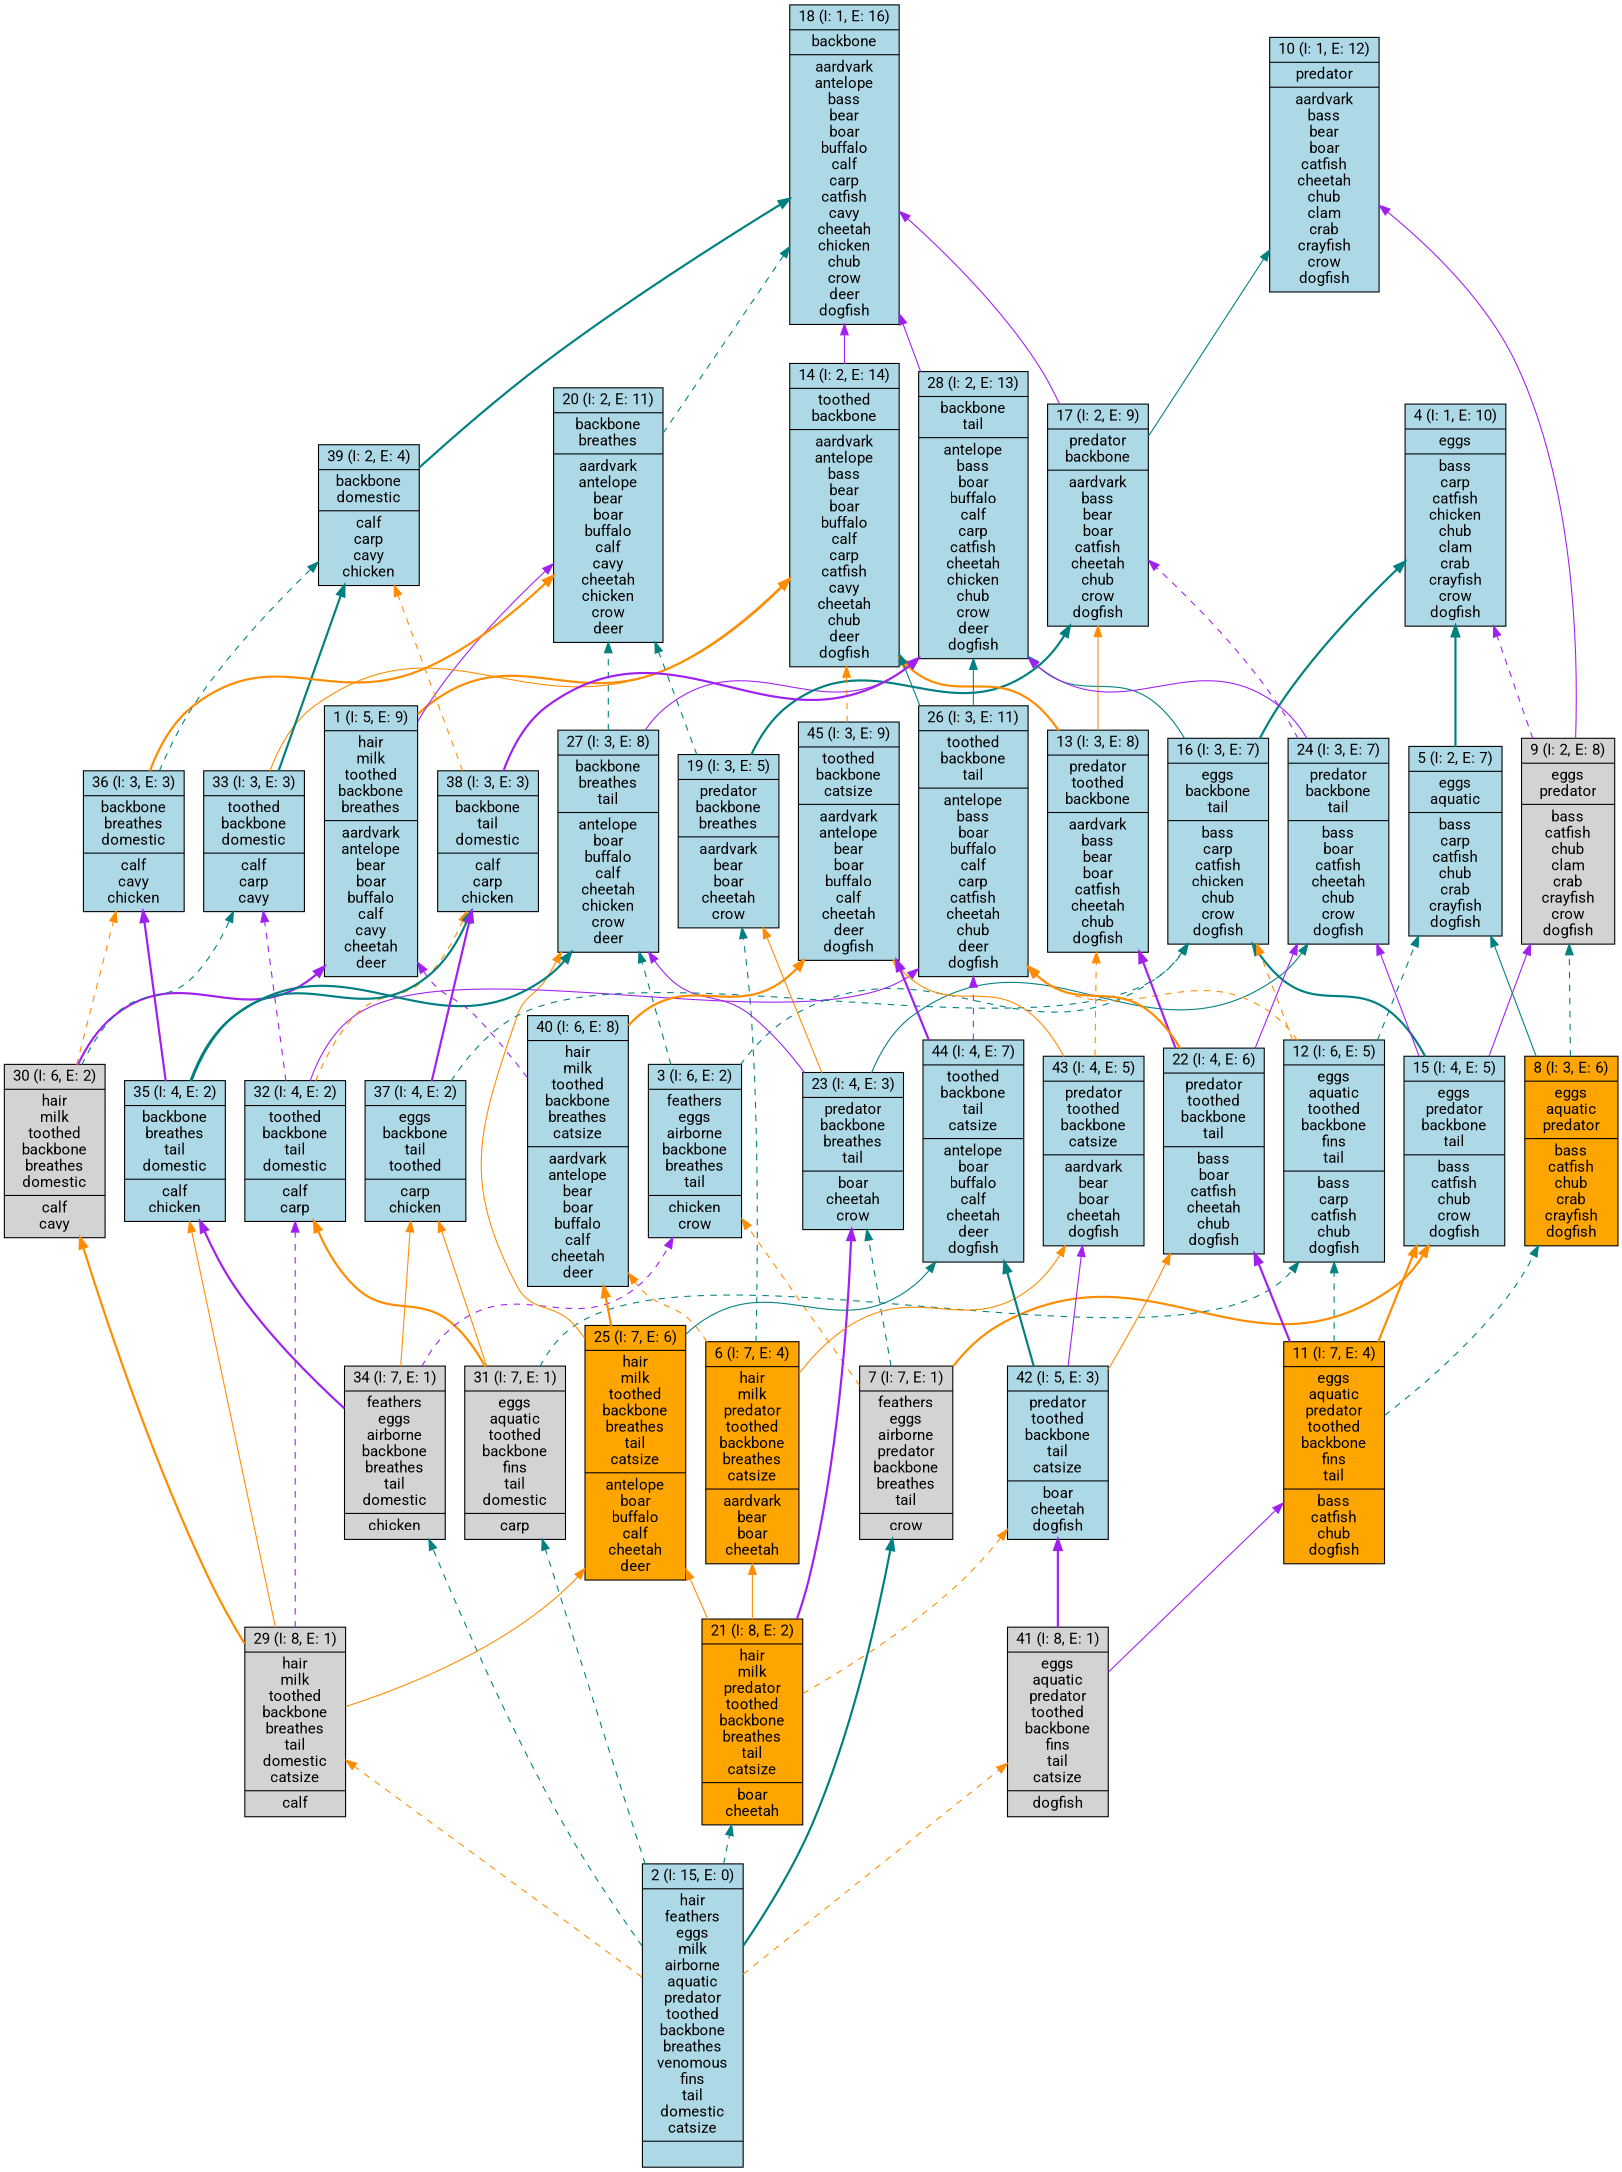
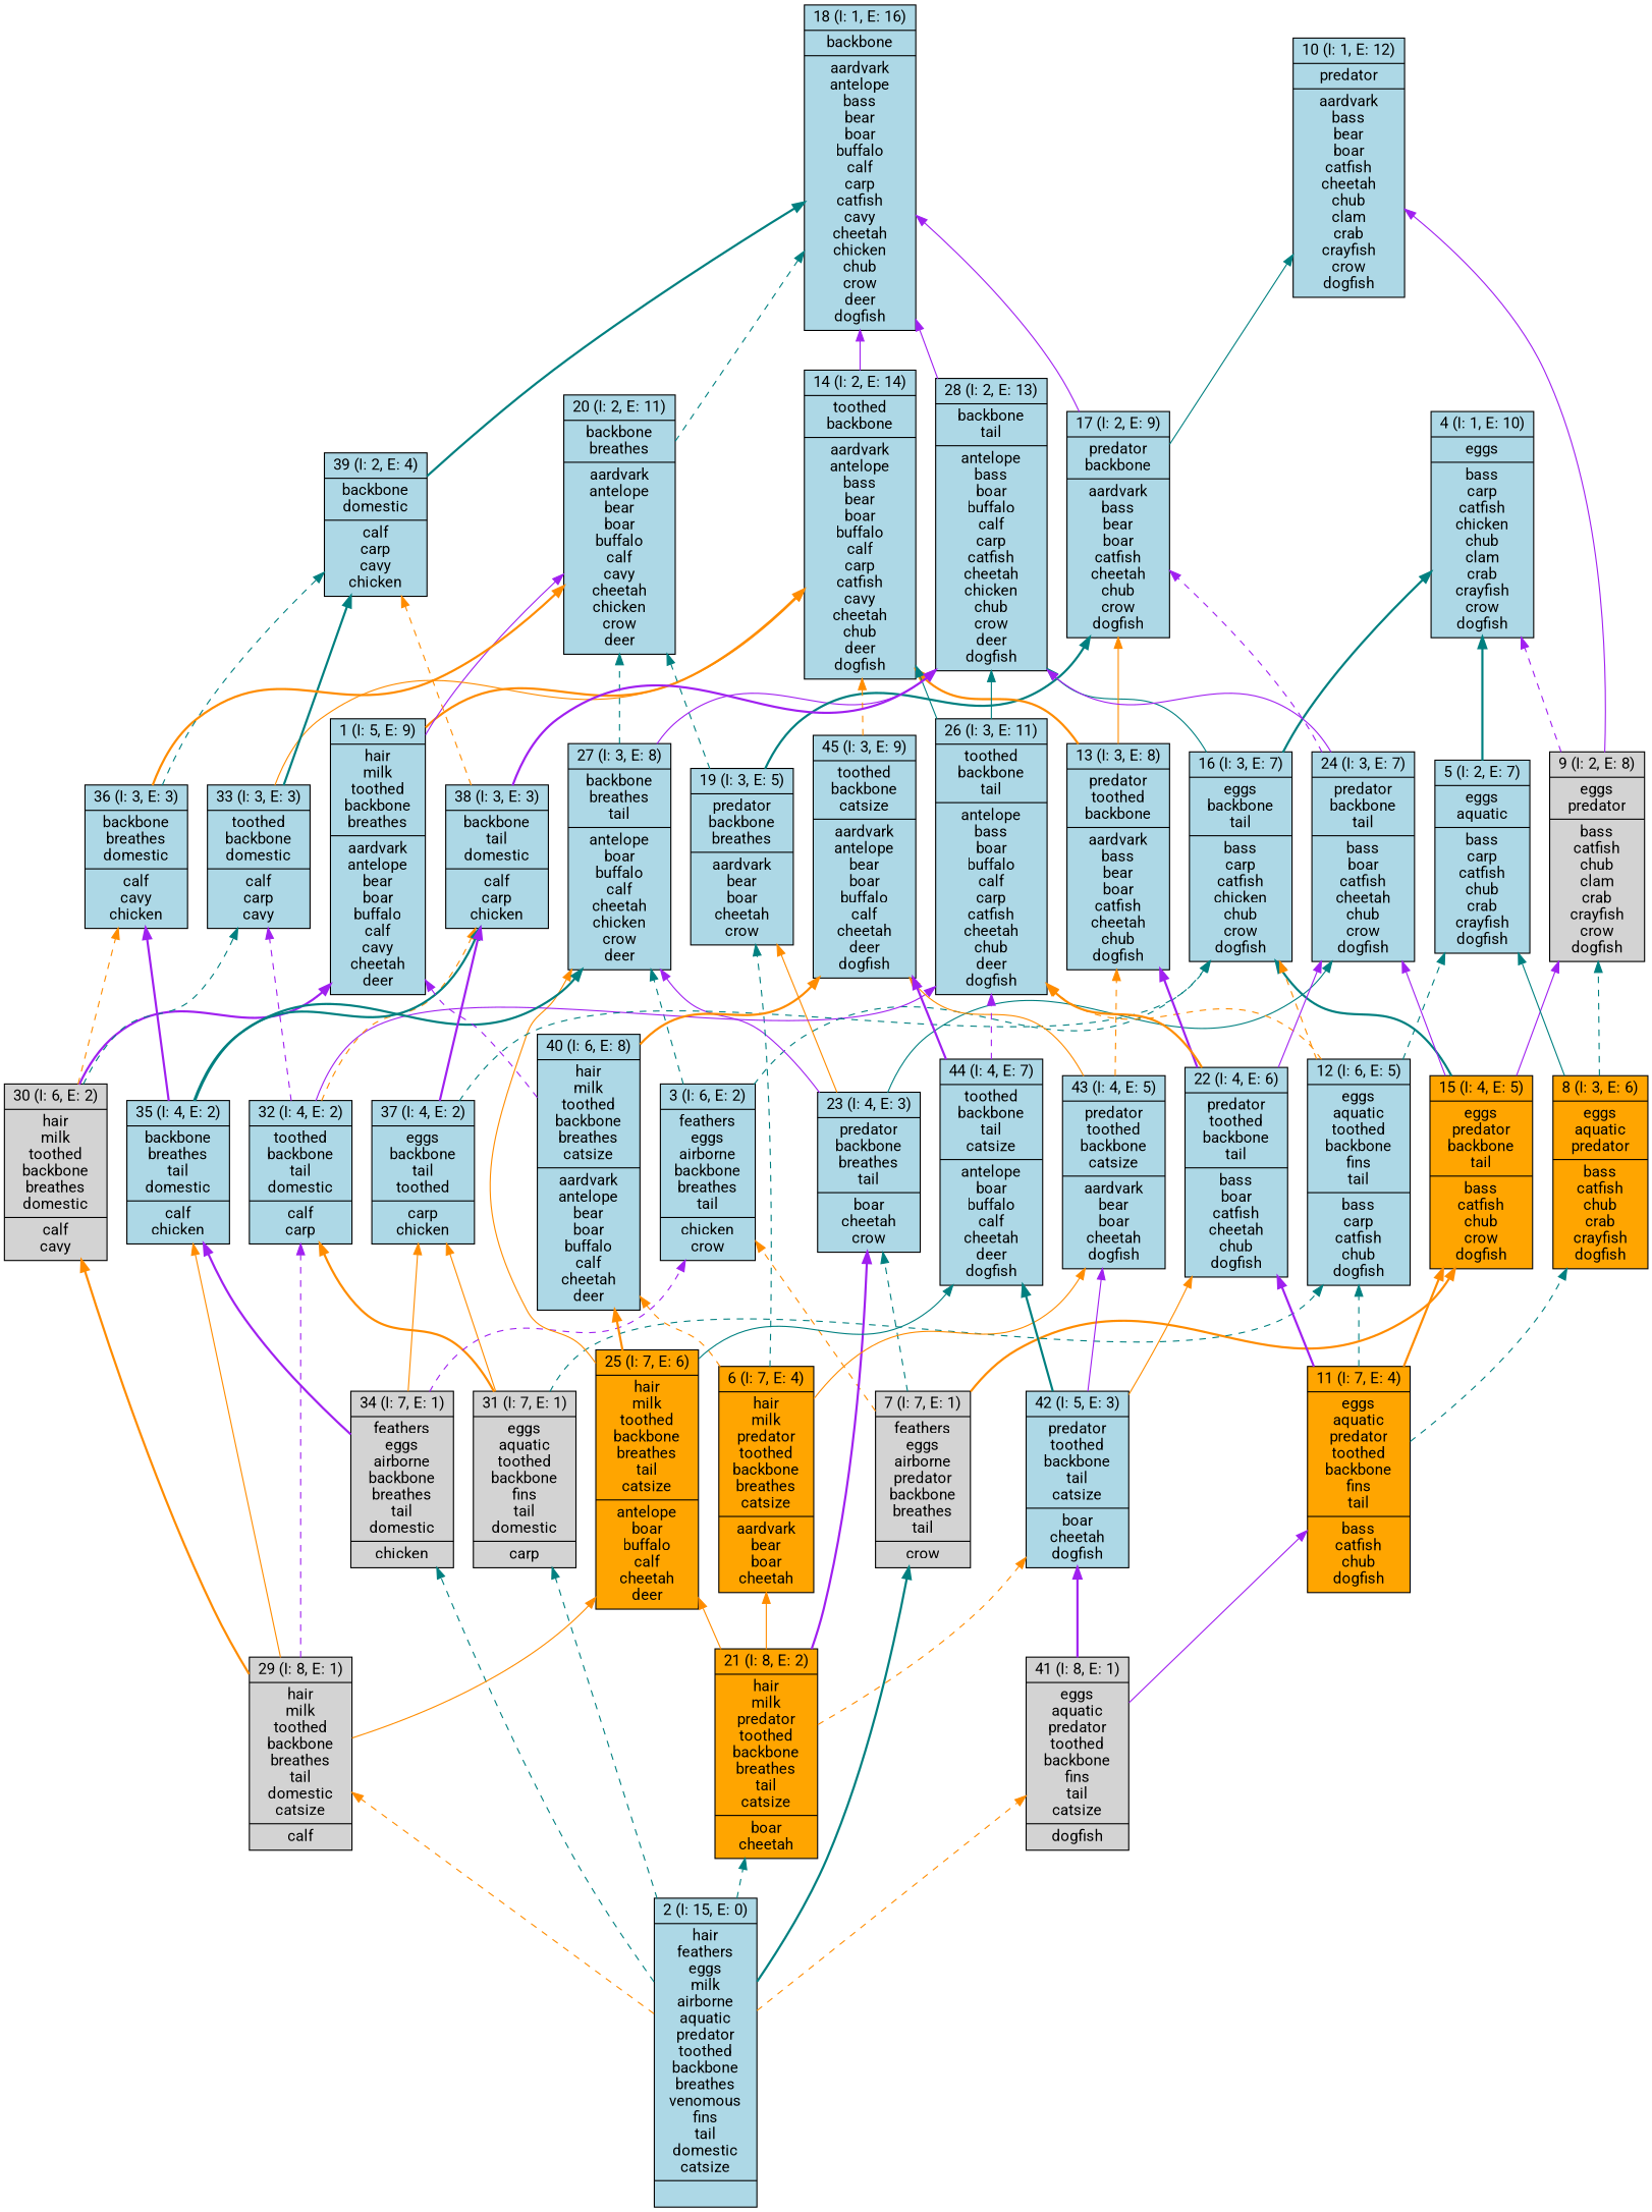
  digraph {
    fontname=Roboto
    rankdir=BT
    node [fillcolor=lightblue fontname=Roboto shape=record style=filled]
    edge [color=darkorange fontname=Roboto style=dashed]
    n1 [label="{1 (I: 5, E: 9)|hair\nmilk\ntoothed\nbackbone\nbreathes\n|aardvark\nantelope\nbear\nboar\nbuffalo\ncalf\ncavy\ncheetah\ndeer\n}"]
    n2 [label="{14 (I: 2, E: 14)|toothed\nbackbone\n|aardvark\nantelope\nbass\nbear\nboar\nbuffalo\ncalf\ncarp\ncatfish\ncavy\ncheetah\nchub\ndeer\ndogfish\n}"]
    n3 [label="{20 (I: 2, E: 11)|backbone\nbreathes\n|aardvark\nantelope\nbear\nboar\nbuffalo\ncalf\ncavy\ncheetah\nchicken\ncrow\ndeer\n}"]
    n4 [label="{18 (I: 1, E: 16)|backbone\n|aardvark\nantelope\nbass\nbear\nboar\nbuffalo\ncalf\ncarp\ncatfish\ncavy\ncheetah\nchicken\nchub\ncrow\ndeer\ndogfish\n}"]
    n5 [label="{2 (I: 15, E: 0)|hair\nfeathers\neggs\nmilk\nairborne\naquatic\npredator\ntoothed\nbackbone\nbreathes\nvenomous\nfins\ntail\ndomestic\ncatsize\n|}"]
    n6 [label="{7 (I: 7, E: 1)|feathers\neggs\nairborne\npredator\nbackbone\nbreathes\ntail\n|crow\n}" fillcolor=""]
    n7 [fillcolor=orange label="{21 (I: 8, E: 2)|hair\nmilk\npredator\ntoothed\nbackbone\nbreathes\ntail\ncatsize\n|boar\ncheetah\n}"]
    n8 [label="{29 (I: 8, E: 1)|hair\nmilk\ntoothed\nbackbone\nbreathes\ntail\ndomestic\ncatsize\n|calf\n}" fillcolor=""]
    n9 [label="{31 (I: 7, E: 1)|eggs\naquatic\ntoothed\nbackbone\nfins\ntail\ndomestic\n|carp\n}" fillcolor=""]
    n10 [label="{34 (I: 7, E: 1)|feathers\neggs\nairborne\nbackbone\nbreathes\ntail\ndomestic\n|chicken\n}" fillcolor=""]
    n11 [label="{41 (I: 8, E: 1)|eggs\naquatic\npredator\ntoothed\nbackbone\nfins\ntail\ncatsize\n|dogfish\n}" fillcolor=""]
    n12 [label="{3 (I: 6, E: 2)|feathers\neggs\nairborne\nbackbone\nbreathes\ntail\n|chicken\ncrow\n}"]
-   n13 [label="{15 (I: 4, E: 5)|eggs\npredator\nbackbone\ntail\n|bass\ncatfish\nchub\ncrow\ndogfish\n}"]
+   n13 [fillcolor=orange label="{15 (I: 4, E: 5)|eggs\npredator\nbackbone\ntail\n|bass\ncatfish\nchub\ncrow\ndogfish\n}"]
    n14 [label="{23 (I: 4, E: 3)|predator\nbackbone\nbreathes\ntail\n|boar\ncheetah\ncrow\n}"]
    n15 [fillcolor=orange label="{6 (I: 7, E: 4)|hair\nmilk\npredator\ntoothed\nbackbone\nbreathes\ncatsize\n|aardvark\nbear\nboar\ncheetah\n}"]
    n16 [fillcolor=orange label="{25 (I: 7, E: 6)|hair\nmilk\ntoothed\nbackbone\nbreathes\ntail\ncatsize\n|antelope\nboar\nbuffalo\ncalf\ncheetah\ndeer\n}"]
    n17 [label="{42 (I: 5, E: 3)|predator\ntoothed\nbackbone\ntail\ncatsize\n|boar\ncheetah\ndogfish\n}"]
    n18 [label="{30 (I: 6, E: 2)|hair\nmilk\ntoothed\nbackbone\nbreathes\ndomestic\n|calf\ncavy\n}" fillcolor=""]
    n19 [label="{32 (I: 4, E: 2)|toothed\nbackbone\ntail\ndomestic\n|calf\ncarp\n}"]
    n20 [label="{35 (I: 4, E: 2)|backbone\nbreathes\ntail\ndomestic\n|calf\nchicken\n}"]
    n21 [label="{12 (I: 6, E: 5)|eggs\naquatic\ntoothed\nbackbone\nfins\ntail\n|bass\ncarp\ncatfish\nchub\ndogfish\n}"]
    n22 [label="{37 (I: 4, E: 2)|eggs\nbackbone\ntail\ntoothed\n|carp\nchicken\n}"]
    n23 [fillcolor=orange label="{11 (I: 7, E: 4)|eggs\naquatic\npredator\ntoothed\nbackbone\nfins\ntail\n|bass\ncatfish\nchub\ndogfish\n}"]
    n24 [label="{16 (I: 3, E: 7)|eggs\nbackbone\ntail\n|bass\ncarp\ncatfish\nchicken\nchub\ncrow\ndogfish\n}"]
    n25 [label="{27 (I: 3, E: 8)|backbone\nbreathes\ntail\n|antelope\nboar\nbuffalo\ncalf\ncheetah\nchicken\ncrow\ndeer\n}"]
    n26 [label="{4 (I: 1, E: 10)|eggs\n|bass\ncarp\ncatfish\nchicken\nchub\nclam\ncrab\ncrayfish\ncrow\ndogfish\n}"]
    n27 [label="{28 (I: 2, E: 13)|backbone\ntail\n|antelope\nbass\nboar\nbuffalo\ncalf\ncarp\ncatfish\ncheetah\nchicken\nchub\ncrow\ndeer\ndogfish\n}"]
    n28 [label="{5 (I: 2, E: 7)|eggs\naquatic\n|bass\ncarp\ncatfish\nchub\ncrab\ncrayfish\ndogfish\n}"]
    n29 [label="{19 (I: 3, E: 5)|predator\nbackbone\nbreathes\n|aardvark\nbear\nboar\ncheetah\ncrow\n}"]
    n30 [label="{40 (I: 6, E: 8)|hair\nmilk\ntoothed\nbackbone\nbreathes\ncatsize\n|aardvark\nantelope\nbear\nboar\nbuffalo\ncalf\ncheetah\ndeer\n}"]
    n31 [label="{43 (I: 4, E: 5)|predator\ntoothed\nbackbone\ncatsize\n|aardvark\nbear\nboar\ncheetah\ndogfish\n}"]
    n32 [label="{17 (I: 2, E: 9)|predator\nbackbone\n|aardvark\nbass\nbear\nboar\ncatfish\ncheetah\nchub\ncrow\ndogfish\n}"]
    n33 [label="{45 (I: 3, E: 9)|toothed\nbackbone\ncatsize\n|aardvark\nantelope\nbear\nboar\nbuffalo\ncalf\ncheetah\ndeer\ndogfish\n}"]
    n34 [label="{13 (I: 3, E: 8)|predator\ntoothed\nbackbone\n|aardvark\nbass\nbear\nboar\ncatfish\ncheetah\nchub\ndogfish\n}"]
    n35 [label="{9 (I: 2, E: 8)|eggs\npredator\n|bass\ncatfish\nchub\nclam\ncrab\ncrayfish\ncrow\ndogfish\n}" fillcolor=""]
    n36 [label="{24 (I: 3, E: 7)|predator\nbackbone\ntail\n|bass\nboar\ncatfish\ncheetah\nchub\ncrow\ndogfish\n}"]
    n37 [fillcolor=orange label="{8 (I: 3, E: 6)|eggs\naquatic\npredator\n|bass\ncatfish\nchub\ncrab\ncrayfish\ndogfish\n}"]
    n38 [label="{10 (I: 1, E: 12)|predator\n|aardvark\nbass\nbear\nboar\ncatfish\ncheetah\nchub\nclam\ncrab\ncrayfish\ncrow\ndogfish\n}"]
    n39 [label="{22 (I: 4, E: 6)|predator\ntoothed\nbackbone\ntail\n|bass\nboar\ncatfish\ncheetah\nchub\ndogfish\n}"]
    n40 [label="{26 (I: 3, E: 11)|toothed\nbackbone\ntail\n|antelope\nbass\nboar\nbuffalo\ncalf\ncarp\ncatfish\ncheetah\nchub\ndeer\ndogfish\n}"]
    n41 [label="{44 (I: 4, E: 7)|toothed\nbackbone\ntail\ncatsize\n|antelope\nboar\nbuffalo\ncalf\ncheetah\ndeer\ndogfish\n}"]
    n42 [label="{33 (I: 3, E: 3)|toothed\nbackbone\ndomestic\n|calf\ncarp\ncavy\n}"]
    n43 [label="{36 (I: 3, E: 3)|backbone\nbreathes\ndomestic\n|calf\ncavy\nchicken\n}"]
    n44 [label="{38 (I: 3, E: 3)|backbone\ntail\ndomestic\n|calf\ncarp\nchicken\n}"]
    n45 [label="{39 (I: 2, E: 4)|backbone\ndomestic\n|calf\ncarp\ncavy\nchicken\n}"]
    n1 -> n2 [style=bold]
    n1 -> n3 [color=purple style=solid]
    n2 -> n4 [color=purple style=solid]
    n3 -> n4 [color=teal]
    n5 -> n6 [color=teal style=bold]
    n5 -> n7 [color=teal]
    n5 -> n8
    n5 -> n9 [color=teal]
    n5 -> n10 [color=teal]
    n5 -> n11
    n6 -> n12
    n6 -> n13 [style=bold]
    n6 -> n14 [color=teal]
    n7 -> n14 [color=purple style=bold]
    n7 -> n15 [style=solid]
    n7 -> n16 [style=solid]
    n7 -> n17
    n8 -> n16 [style=solid]
    n8 -> n18 [style=bold]
    n8 -> n19 [color=purple]
    n8 -> n20 [style=solid]
    n9 -> n19 [style=bold]
    n9 -> n21 [color=teal]
    n9 -> n22 [style=solid]
    n10 -> n12 [color=purple]
    n10 -> n20 [color=purple style=bold]
    n10 -> n22 [style=solid]
    n11 -> n17 [color=purple style=bold]
    n11 -> n23 [color=purple style=solid]
    n12 -> n24 [color=teal]
    n12 -> n25 [color=teal]
    n13 -> n24 [color=teal style=bold]
    n13 -> n35 [color=purple style=solid]
    n13 -> n36 [color=purple style=solid]
    n14 -> n25 [color=purple style=solid]
    n14 -> n29 [style=solid]
    n14 -> n36 [color=teal style=solid]
    n15 -> n29 [color=teal]
    n15 -> n30
    n15 -> n31 [style=solid]
    n16 -> n25 [style=solid]
    n16 -> n30 [style=bold]
    n16 -> n41 [color=teal style=solid]
    n17 -> n31 [color=purple style=solid]
    n17 -> n39 [style=solid]
    n17 -> n41 [color=teal style=bold]
    n18 -> n1 [color=purple style=bold]
    n18 -> n42 [color=teal]
    n18 -> n43
    n19 -> n40 [color=purple style=solid]
    n19 -> n42 [color=purple]
    n19 -> n44
    n20 -> n25 [color=teal style=bold]
    n20 -> n43 [color=purple style=bold]
    n20 -> n44 [color=teal style=bold]
    n21 -> n24
    n21 -> n28 [color=teal]
    n21 -> n40
    n22 -> n24 [color=teal]
    n22 -> n44 [color=purple style=bold]
    n23 -> n13 [style=bold]
    n23 -> n21 [color=teal]
    n23 -> n37 [color=teal]
    n23 -> n39 [color=purple style=bold]
    n24 -> n26 [color=teal style=bold]
    n24 -> n27 [color=teal style=solid]
    n25 -> n3 [color=teal]
    n25 -> n27 [color=purple style=solid]
    n27 -> n4 [color=purple style=solid]
    n28 -> n26 [color=teal style=bold]
    n29 -> n3 [color=teal]
    n29 -> n32 [color=teal style=bold]
    n30 -> n1 [color=purple]
    n30 -> n33 [style=bold]
    n31 -> n33 [style=solid]
    n31 -> n34
    n32 -> n4 [color=purple style=solid]
    n32 -> n38 [color=teal style=solid]
    n33 -> n2
    n34 -> n2 [style=bold]
    n34 -> n32 [style=solid]
    n35 -> n26 [color=purple]
    n35 -> n38 [color=purple style=solid]
    n36 -> n27 [color=purple style=solid]
    n36 -> n32 [color=purple]
    n37 -> n28 [color=teal style=solid]
    n37 -> n35 [color=teal]
    n39 -> n34 [color=purple style=bold]
    n39 -> n36 [color=purple style=solid]
    n39 -> n40 [style=bold]
    n40 -> n2 [color=teal style=solid]
    n40 -> n27 [color=teal style=solid]
    n41 -> n33 [color=purple style=bold]
    n41 -> n40 [color=purple]
    n42 -> n2 [style=solid]
    n42 -> n45 [color=teal style=bold]
    n43 -> n3 [style=bold]
    n43 -> n45 [color=teal]
    n44 -> n27 [color=purple style=bold]
    n44 -> n45
    n45 -> n4 [color=teal style=bold]
  }
